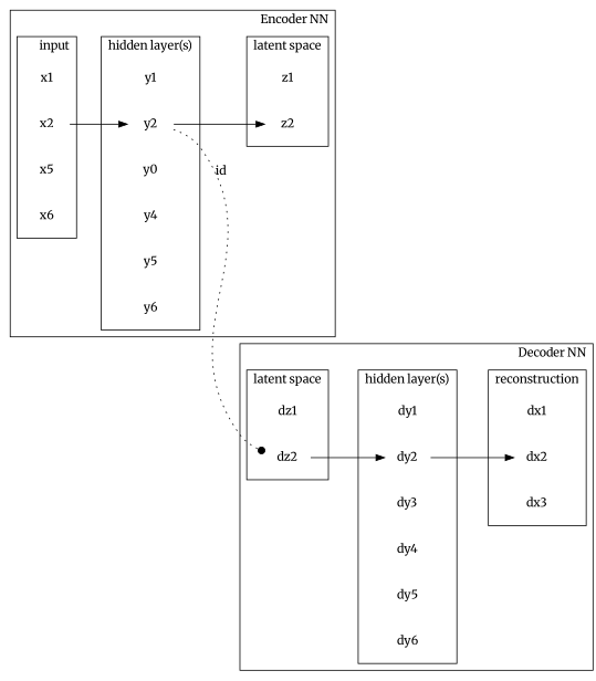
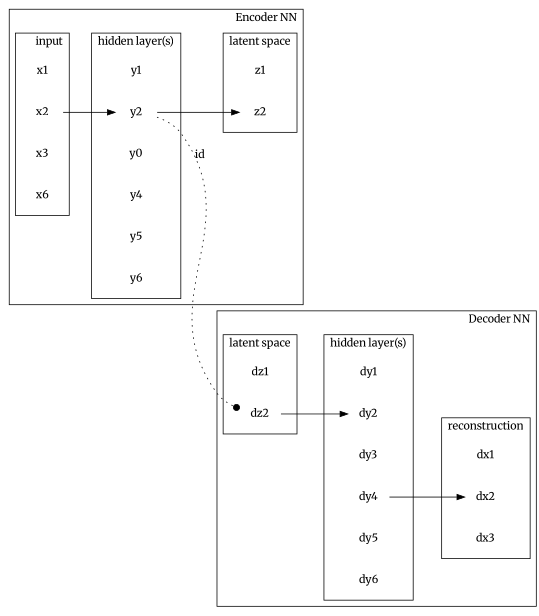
  digraph {
    compound=true
    fontname=Merriweather
    rankdir=LR
    node [fontname=Merriweather shape=none]
    edge [fontname=Merriweather]
    x1
    x2
-   x3 [label=x5]
+   x3
    n4 [label=x6]
    y1
    y2
    n7 [label=y0]
    y4
    y5
    y6
    z1
    z2
    dz1
    dz2
    dy1
    dy2
    dy3
    dy4
    dy5
    dy6
    dx1
    dx2
    dx3
    subgraph cluster_1 {
      label="Encoder NN"
      labeljust=r
      labelloc=t
      subgraph cluster_2 {
        label=input
        labeljust=r
        labelloc=t
        rank=same
        x1
        x2
        x3
        n4
      }
      subgraph cluster_3 {
        label="hidden layer(s)"
        labeljust=r
        labelloc=t
        rank=same
        y1
        y2
        n7
        y4
        y5
        y6
      }
      subgraph cluster_4 {
        label="latent space"
        labeljust=r
        labelloc=t
        rank=same
        z1
        z2
      }
    }
    subgraph cluster_5 {
      label="Decoder NN"
      labeljust=r
      labelloc=t
      subgraph cluster_6 {
        label="latent space"
        labeljust=r
        labelloc=t
        rank=same
        dz1
        dz2
      }
      subgraph cluster_7 {
        label="hidden layer(s)"
        labeljust=r
        labelloc=t
        rank=same
        dy1
        dy2
        dy3
        dy4
        dy5
        dy6
      }
      subgraph cluster_8 {
        label=reconstruction
        labeljust=r
        labelloc=t
        rank=same
        dx1
        dx2
        dx3
      }
    }
    x2 -> y2
    y2 -> z2
    y2 -> dz2 [arrowhead=dot label=id style=dotted]
    dz2 -> dy2
-   dy2 -> dx2
+   dy4 -> dx2
  }
